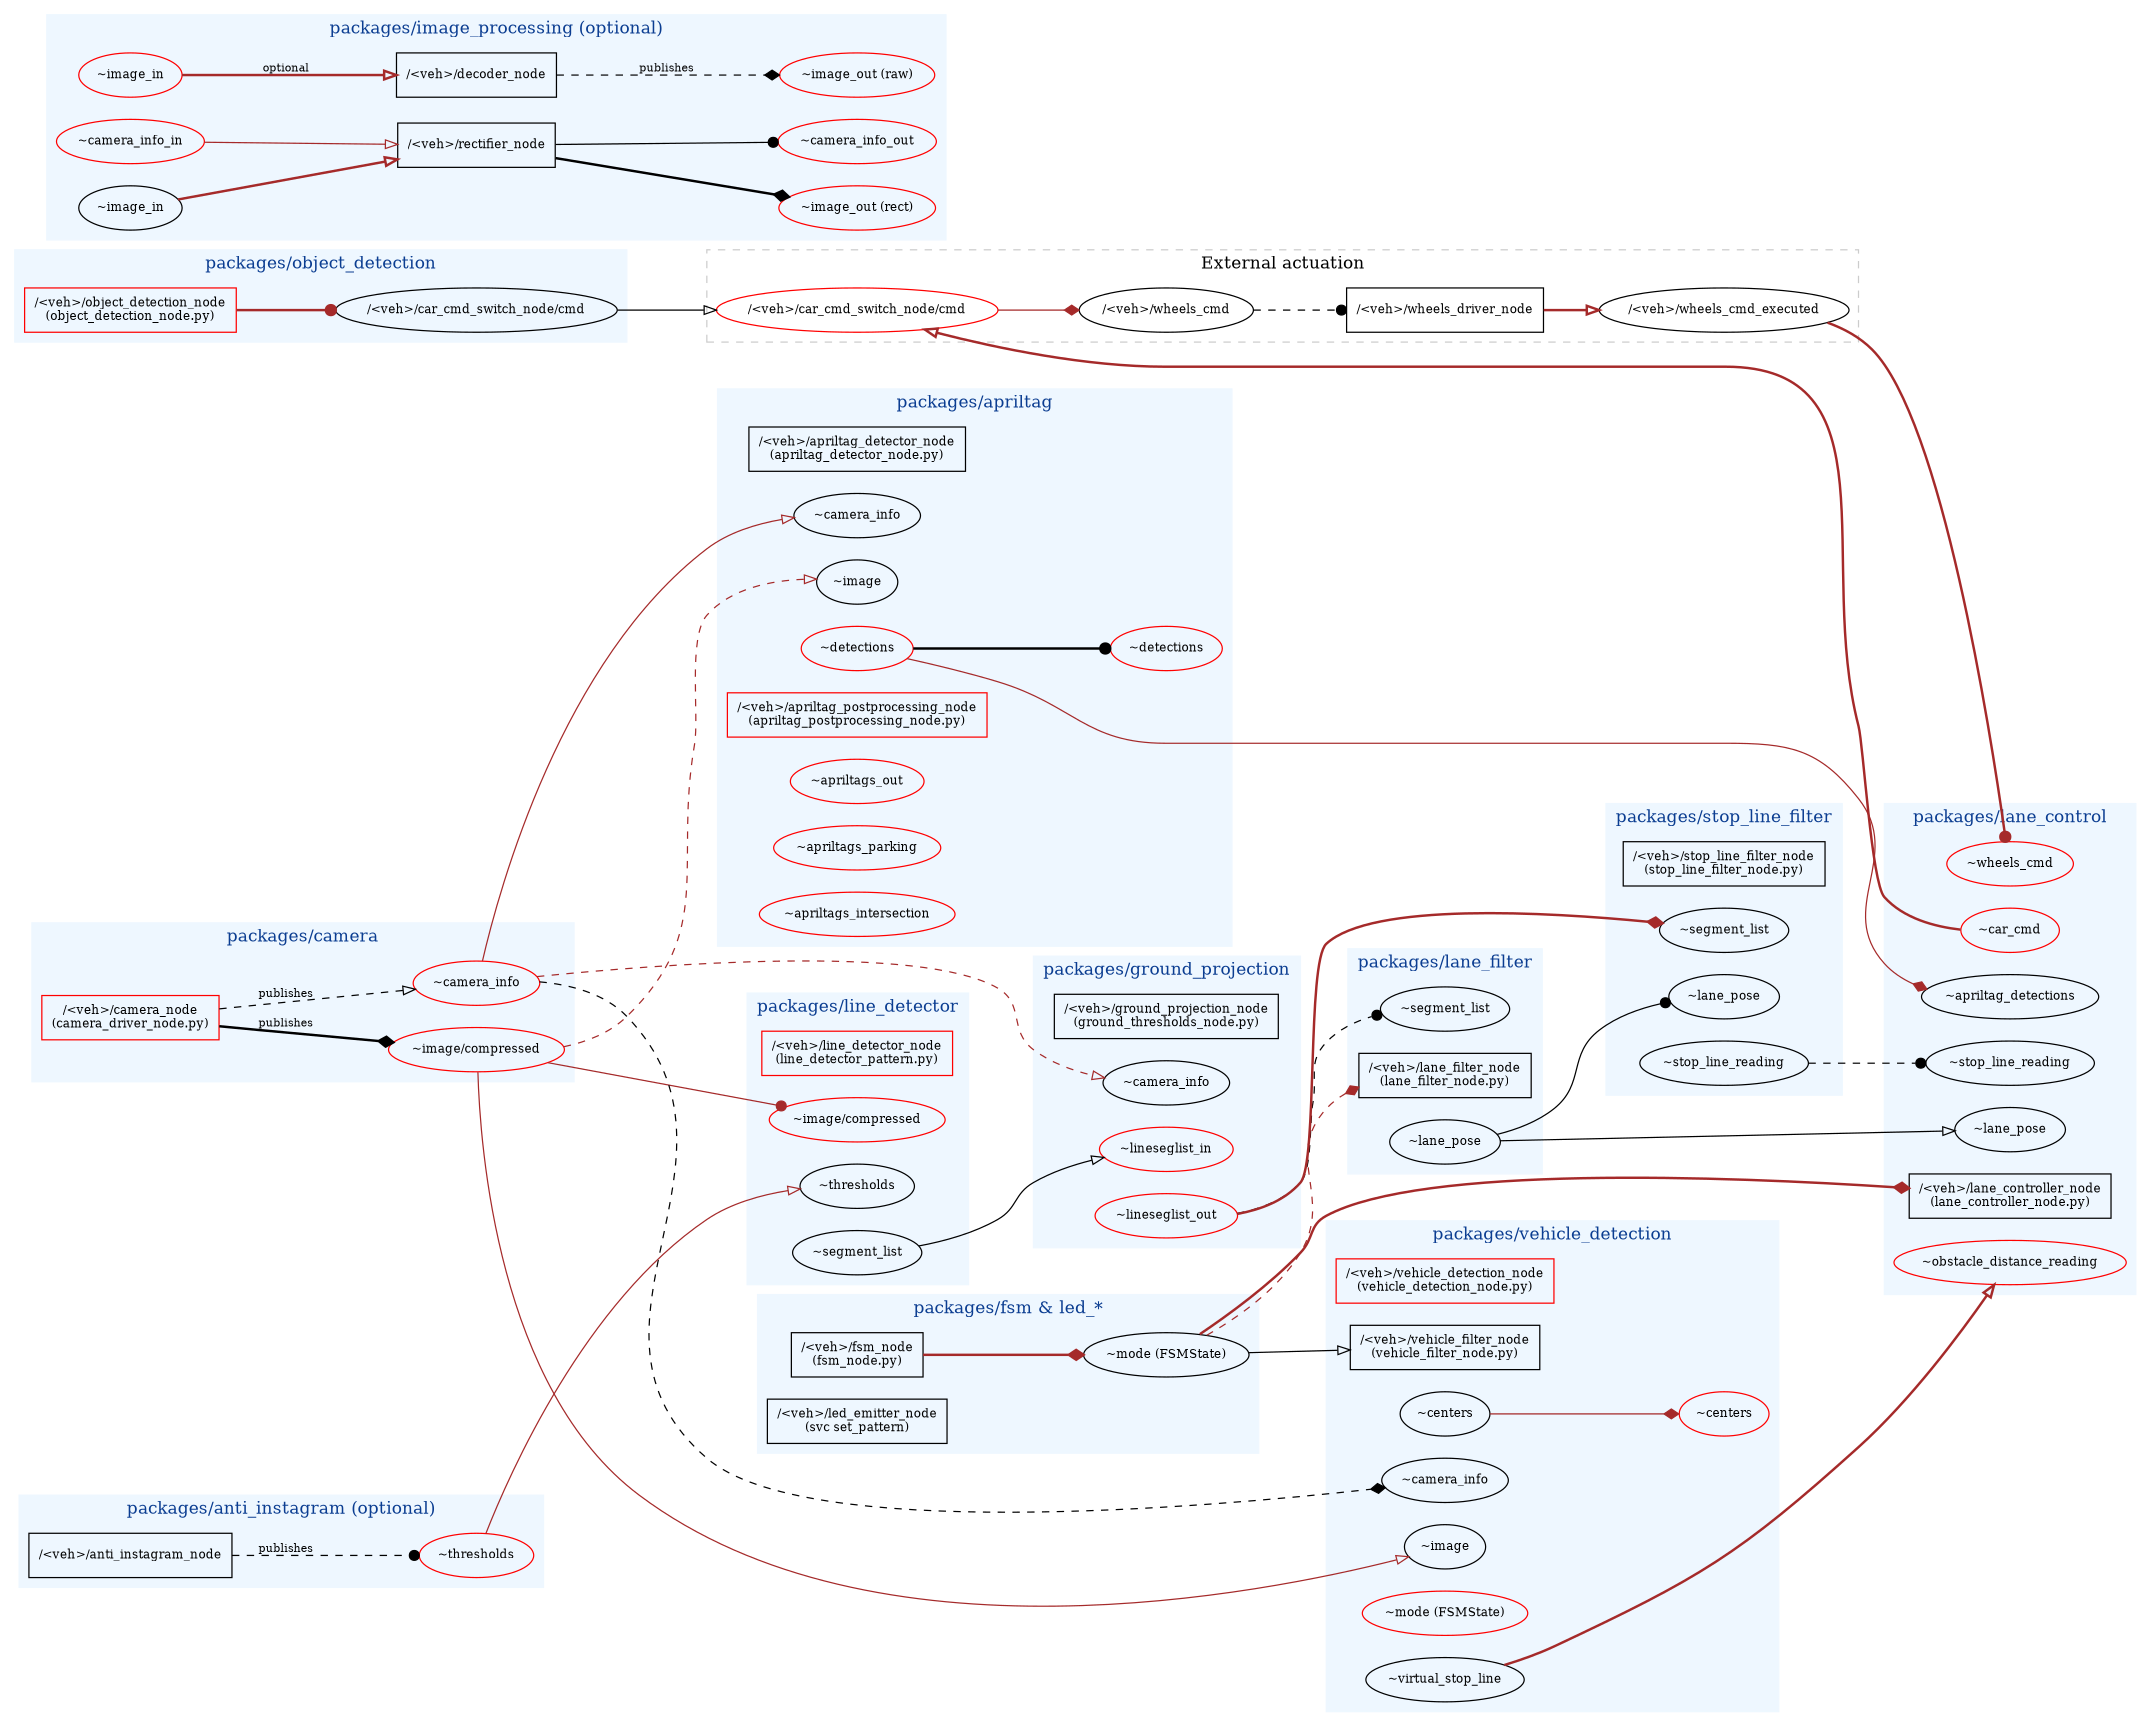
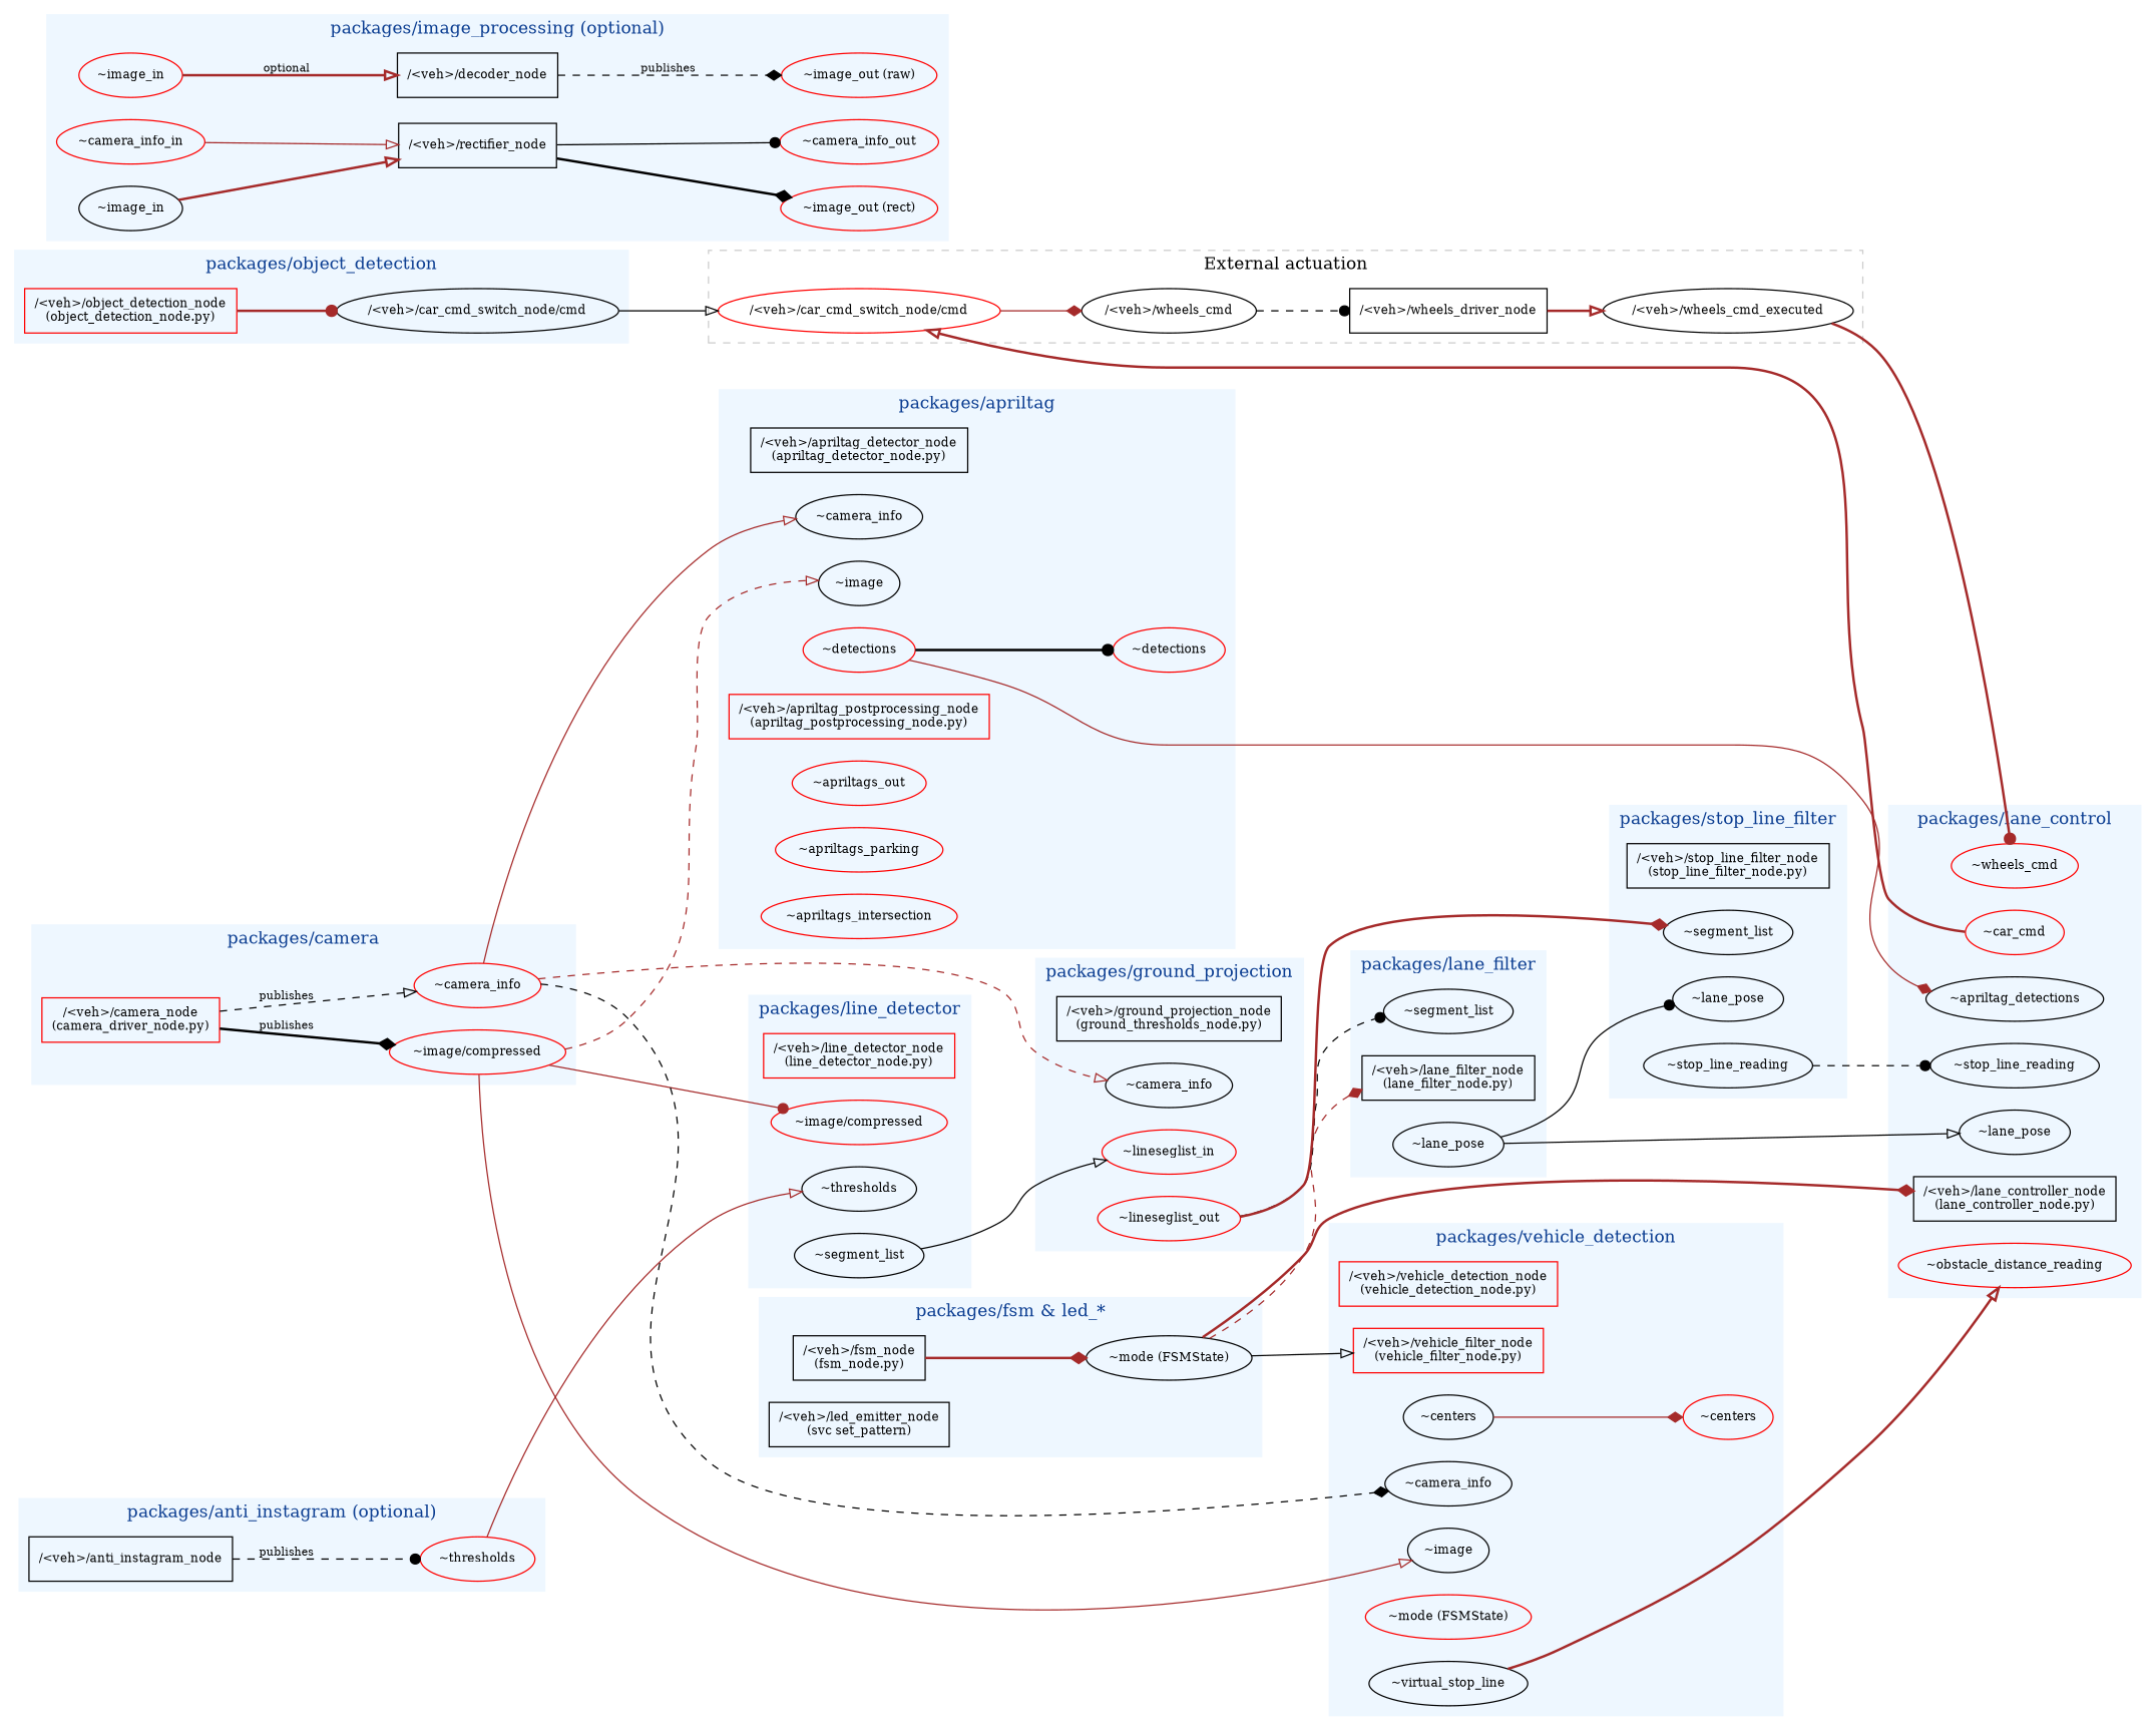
  digraph {
    rankdir=LR
    splines=true
    node [color=black fontsize=10 shape=ellipse]
    edge [arrowhead=onormal color=brown fontsize=9 style=solid]
    n1 [color=red label="/<veh>/camera_node\n(camera_driver_node.py)" shape=box]
    n2 [color=red label="~image/compressed"]
    n3 [color=red label="~camera_info"]
    n4 [label="/<veh>/decoder_node" shape=box]
    n5 [color=red label="~image_out (raw)"]
    n6 [color=red label="~image_in"]
    n7 [label="/<veh>/rectifier_node" shape=box]
    n8 [color=red label="~image_out (rect)"]
    n9 [color=red label="~camera_info_out"]
    n10 [label="~image_in"]
    n11 [color=red label="~camera_info_in"]
    n12 [label="/<veh>/anti_instagram_node" shape=box]
    n13 [color=red label="~thresholds"]
-   n14 [color=red label="/<veh>/line_detector_node\n(line_detector_pattern.py)" shape=box]
+   n14 [color=red label="/<veh>/line_detector_node\n(line_detector_node.py)" shape=box]
    n15 [color=red label="~image/compressed"]
    n16 [label="~thresholds"]
    n17 [label="~segment_list"]
    n18 [label="/<veh>/ground_projection_node\n(ground_thresholds_node.py)" shape=box]
    n19 [color=red label="~lineseglist_in"]
    n20 [label="~camera_info"]
    n21 [color=red label="~lineseglist_out"]
    n22 [label="/<veh>/lane_filter_node\n(lane_filter_node.py)" shape=box]
    n23 [label="~segment_list"]
    n24 [label="~lane_pose"]
    n25 [label="/<veh>/stop_line_filter_node\n(stop_line_filter_node.py)" shape=box]
    n26 [label="~segment_list"]
    n27 [label="~lane_pose"]
    n28 [label="~stop_line_reading"]
    n29 [color=red label="/<veh>/vehicle_detection_node\n(vehicle_detection_node.py)" shape=box]
    n30 [label="~image"]
    n31 [label="~centers"]
-   n32 [label="/<veh>/vehicle_filter_node\n(vehicle_filter_node.py)" shape=box]
+   n32 [color=red label="/<veh>/vehicle_filter_node\n(vehicle_filter_node.py)" shape=box]
    n33 [color=red label="~centers"]
    n34 [label="~camera_info"]
    n35 [color=red label="~mode (FSMState)"]
    n36 [label="~virtual_stop_line"]
    n37 [label="/<veh>/apriltag_detector_node\n(apriltag_detector_node.py)" shape=box]
    n38 [label="~image"]
    n39 [label="~camera_info"]
    n40 [color=red label="~detections"]
    n41 [color=red label="/<veh>/apriltag_postprocessing_node\n(apriltag_postprocessing_node.py)" shape=box]
    n42 [color=red label="~detections"]
    n43 [color=red label="~apriltags_out"]
    n44 [color=red label="~apriltags_parking"]
    n45 [color=red label="~apriltags_intersection"]
    n46 [label="/<veh>/lane_controller_node\n(lane_controller_node.py)" shape=box]
    n47 [label="~lane_pose"]
    n48 [label="~stop_line_reading"]
    n49 [color=red label="~obstacle_distance_reading"]
    n50 [label="~apriltag_detections"]
    n51 [color=red label="~wheels_cmd"]
    n52 [color=red label="~car_cmd"]
    n53 [label="/<veh>/fsm_node\n(fsm_node.py)" shape=box]
    n54 [label="~mode (FSMState)"]
    n55 [label="/<veh>/led_emitter_node\n(svc set_pattern)" shape=box]
    n56 [color=red label="/<veh>/object_detection_node\n(object_detection_node.py)" shape=box]
    n57 [label="/<veh>/car_cmd_switch_node/cmd"]
    n58 [color=red label="/<veh>/car_cmd_switch_node/cmd"]
    n59 [label="/<veh>/wheels_driver_node" shape=box]
    n60 [label="/<veh>/wheels_cmd"]
    n61 [label="/<veh>/wheels_cmd_executed"]
    subgraph cluster_1 {
      color="#eef7ff"
      fontcolor="#0b3d91"
      label="packages/camera"
      penwidth=1.2
      style=filled
      n1
      n2
      n3
    }
    subgraph cluster_2 {
      color="#eef7ff"
      fontcolor="#0b3d91"
      label="packages/image_processing (optional)"
      style=filled
      n4
      n5
      n6
      n7
      n8
      n9
      n10
      n11
    }
    subgraph cluster_3 {
      color="#eef7ff"
      fontcolor="#0b3d91"
      label="packages/anti_instagram (optional)"
      style=filled
      n12
      n13
    }
    subgraph cluster_4 {
      color="#eef7ff"
      fontcolor="#0b3d91"
      label="packages/line_detector"
      style=filled
      n14
      n15
      n16
      n17
    }
    subgraph cluster_5 {
      color="#eef7ff"
      fontcolor="#0b3d91"
      label="packages/ground_projection"
      style=filled
      n18
      n19
      n20
      n21
    }
    subgraph cluster_6 {
      color="#eef7ff"
      fontcolor="#0b3d91"
      label="packages/lane_filter"
      style=filled
      n22
      n23
      n24
    }
    subgraph cluster_7 {
      color="#eef7ff"
      fontcolor="#0b3d91"
      label="packages/stop_line_filter"
      style=filled
      n25
      n26
      n27
      n28
    }
    subgraph cluster_8 {
      color="#eef7ff"
      fontcolor="#0b3d91"
      label="packages/vehicle_detection"
      style=filled
      n29
      n30
      n31
      n32
      n33
      n34
      n35
      n36
    }
    subgraph cluster_9 {
      color="#eef7ff"
      fontcolor="#0b3d91"
      label="packages/apriltag"
      style=filled
      n37
      n38
      n39
      n40
      n41
      n42
      n43
      n44
      n45
    }
    subgraph cluster_10 {
      color="#eef7ff"
      fontcolor="#0b3d91"
      label="packages/lane_control"
      style=filled
      n46
      n47
      n48
      n49
      n50
      n51
      n52
    }
    subgraph cluster_11 {
      color="#eef7ff"
      fontcolor="#0b3d91"
      label="packages/fsm & led_*"
      style=filled
      n53
      n54
      n55
    }
    subgraph cluster_12 {
      color="#eef7ff"
      fontcolor="#0b3d91"
      label="packages/object_detection"
      style=filled
      n56
      n57
    }
    subgraph cluster_13 {
      color="#cccccc"
      label="External actuation"
      style=dashed
      n58
      n59
      n60
      n61
    }
    n1 -> n2 [arrowhead=diamond color=black label=publishes style=bold]
    n1 -> n3 [color=black label=publishes style=dashed]
    n2 -> n15 [arrowhead=dot]
    n2 -> n30
    n2 -> n38 [style=dashed]
    n3 -> n20 [style=dashed]
    n3 -> n34 [arrowhead=diamond color=black style=dashed]
    n3 -> n39
    n4 -> n5 [arrowhead=diamond color=black label=publishes style=dashed]
    n6 -> n4 [label=optional style=bold]
    n7 -> n8 [arrowhead=diamond color=black style=bold]
    n7 -> n9 [arrowhead=dot color=black]
    n10 -> n7 [style=bold]
    n11 -> n7
    n12 -> n13 [arrowhead=dot color=black label=publishes style=dashed]
    n13 -> n16
    n17 -> n19 [color=black]
    n21 -> n23 [arrowhead=dot color=black style=dashed]
    n21 -> n26 [arrowhead=diamond style=bold]
    n24 -> n27 [arrowhead=dot color=black]
    n24 -> n47 [color=black]
    n28 -> n48 [arrowhead=dot color=black style=dashed]
    n31 -> n33 [arrowhead=diamond]
    n36 -> n49 [style=bold]
    n40 -> n42 [arrowhead=dot color=black style=bold]
    n40 -> n50 [arrowhead=diamond]
    n52 -> n58 [style=bold]
    n53 -> n54 [arrowhead=diamond style=bold]
    n54 -> n22 [arrowhead=diamond style=dashed]
    n54 -> n32 [color=black]
    n54 -> n46 [arrowhead=diamond style=bold]
    n56 -> n57 [arrowhead=dot style=bold]
    n57 -> n58 [color=black]
    n58 -> n60 [arrowhead=diamond]
    n59 -> n61 [style=bold]
    n60 -> n59 [arrowhead=dot color=black style=dashed]
    n61 -> n51 [arrowhead=dot style=bold]
  }
